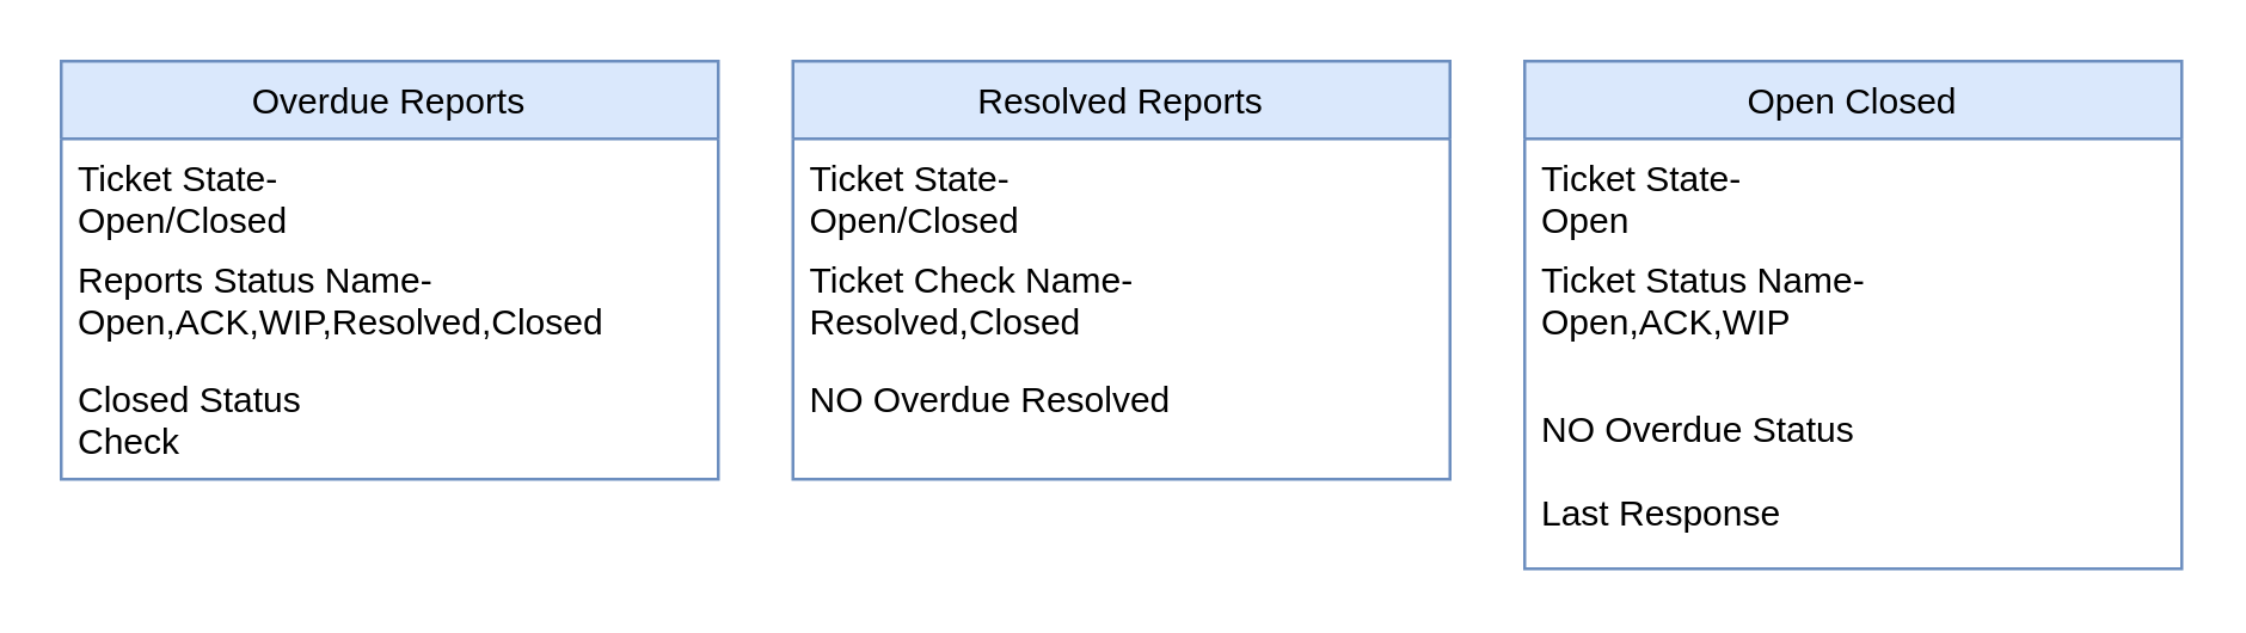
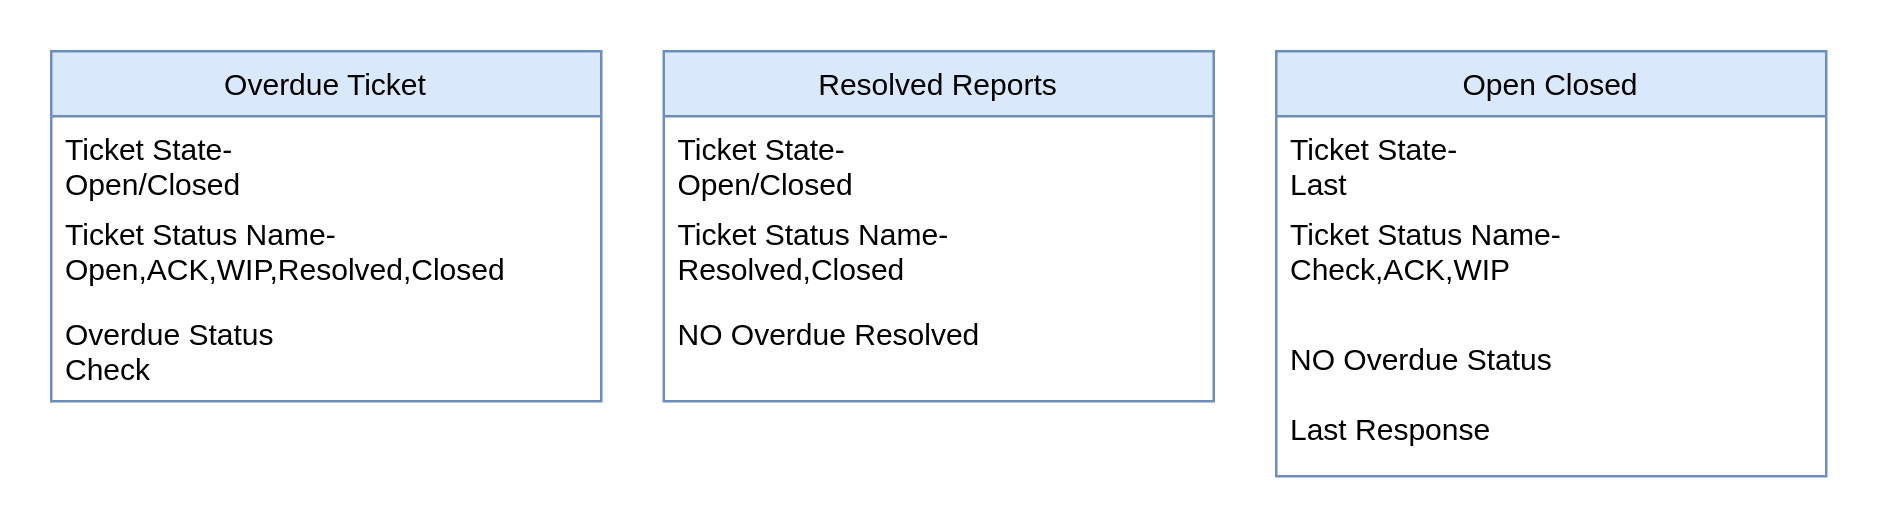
  <mxCell id="0" />
  <mxCell id="1" parent="0" />
- <mxCell id="2" value="Overdue Reports" style="swimlane;fontStyle=0;childLayout=stackLayout;horizontal=1;startSize=26;fillColor=#dae8fc;horizontalStack=0;resizeParent=1;resizeParentMax=0;resizeLast=0;collapsible=1;marginBottom=0;strokeColor=#6c8ebf;" vertex="1" parent="1"><mxGeometry x="20" y="20" width="220" height="140" as="geometry" /></mxCell>
+ <mxCell id="2" value="Overdue Ticket" style="swimlane;fontStyle=0;childLayout=stackLayout;horizontal=1;startSize=26;fillColor=#dae8fc;horizontalStack=0;resizeParent=1;resizeParentMax=0;resizeLast=0;collapsible=1;marginBottom=0;strokeColor=#6c8ebf;" vertex="1" parent="1"><mxGeometry x="20" y="20" width="220" height="140" as="geometry" /></mxCell>
  <mxCell id="3" value="Ticket State-&#10;Open/Closed" style="text;strokeColor=none;fillColor=none;align=left;verticalAlign=top;spacingLeft=4;spacingRight=4;overflow=hidden;rotatable=0;points=[[0,0.5],[1,0.5]];portConstraint=eastwest;" vertex="1" parent="2"><mxGeometry y="26" width="220" height="34" as="geometry" /></mxCell>
- <mxCell id="4" value="Reports Status Name-&#10;Open,ACK,WIP,Resolved,Closed" style="text;strokeColor=none;fillColor=none;align=left;verticalAlign=top;spacingLeft=4;spacingRight=4;overflow=hidden;rotatable=0;points=[[0,0.5],[1,0.5]];portConstraint=eastwest;" vertex="1" parent="2"><mxGeometry y="60" width="220" height="40" as="geometry" /></mxCell>
- <mxCell id="5" value="Closed Status&#10;Check" style="text;strokeColor=none;fillColor=none;align=left;verticalAlign=top;spacingLeft=4;spacingRight=4;overflow=hidden;rotatable=0;points=[[0,0.5],[1,0.5]];portConstraint=eastwest;" vertex="1" parent="2"><mxGeometry y="100" width="220" height="40" as="geometry" /></mxCell>
+ <mxCell id="4" value="Ticket Status Name-&#10;Open,ACK,WIP,Resolved,Closed" style="text;strokeColor=none;fillColor=none;align=left;verticalAlign=top;spacingLeft=4;spacingRight=4;overflow=hidden;rotatable=0;points=[[0,0.5],[1,0.5]];portConstraint=eastwest;" vertex="1" parent="2"><mxGeometry y="60" width="220" height="40" as="geometry" /></mxCell>
+ <mxCell id="5" value="Overdue Status&#10;Check" style="text;strokeColor=none;fillColor=none;align=left;verticalAlign=top;spacingLeft=4;spacingRight=4;overflow=hidden;rotatable=0;points=[[0,0.5],[1,0.5]];portConstraint=eastwest;" vertex="1" parent="2"><mxGeometry y="100" width="220" height="40" as="geometry" /></mxCell>
  <mxCell id="6" value="Resolved Reports" style="swimlane;fontStyle=0;childLayout=stackLayout;horizontal=1;startSize=26;fillColor=#dae8fc;horizontalStack=0;resizeParent=1;resizeParentMax=0;resizeLast=0;collapsible=1;marginBottom=0;strokeColor=#6c8ebf;" vertex="1" parent="1"><mxGeometry x="265" y="20" width="220" height="140" as="geometry" /></mxCell>
  <mxCell id="7" value="Ticket State-&#10;Open/Closed" style="text;strokeColor=none;fillColor=none;align=left;verticalAlign=top;spacingLeft=4;spacingRight=4;overflow=hidden;rotatable=0;points=[[0,0.5],[1,0.5]];portConstraint=eastwest;" vertex="1" parent="6"><mxGeometry y="26" width="220" height="34" as="geometry" /></mxCell>
- <mxCell id="8" value="Ticket Check Name-&#10;Resolved,Closed" style="text;strokeColor=none;fillColor=none;align=left;verticalAlign=top;spacingLeft=4;spacingRight=4;overflow=hidden;rotatable=0;points=[[0,0.5],[1,0.5]];portConstraint=eastwest;" vertex="1" parent="6"><mxGeometry y="60" width="220" height="40" as="geometry" /></mxCell>
+ <mxCell id="8" value="Ticket Status Name-&#10;Resolved,Closed" style="text;strokeColor=none;fillColor=none;align=left;verticalAlign=top;spacingLeft=4;spacingRight=4;overflow=hidden;rotatable=0;points=[[0,0.5],[1,0.5]];portConstraint=eastwest;" vertex="1" parent="6"><mxGeometry y="60" width="220" height="40" as="geometry" /></mxCell>
  <mxCell id="9" value="NO Overdue Resolved" style="text;strokeColor=none;fillColor=none;align=left;verticalAlign=top;spacingLeft=4;spacingRight=4;overflow=hidden;rotatable=0;points=[[0,0.5],[1,0.5]];portConstraint=eastwest;" vertex="1" parent="6"><mxGeometry y="100" width="220" height="40" as="geometry" /></mxCell>
  <mxCell id="10" value="Open Closed" style="swimlane;fontStyle=0;childLayout=stackLayout;horizontal=1;startSize=26;fillColor=#dae8fc;horizontalStack=0;resizeParent=1;resizeParentMax=0;resizeLast=0;collapsible=1;marginBottom=0;strokeColor=#6c8ebf;" vertex="1" parent="1"><mxGeometry x="510" y="20" width="220" height="170" as="geometry"><mxRectangle x="560" y="60" width="110" height="26" as="alternateBounds" /></mxGeometry></mxCell>
- <mxCell id="11" value="Ticket State-&#10;Open" style="text;strokeColor=none;fillColor=none;align=left;verticalAlign=top;spacingLeft=4;spacingRight=4;overflow=hidden;rotatable=0;points=[[0,0.5],[1,0.5]];portConstraint=eastwest;" vertex="1" parent="10"><mxGeometry y="26" width="220" height="34" as="geometry" /></mxCell>
- <mxCell id="12" value="Ticket Status Name-&#10;Open,ACK,WIP" style="text;strokeColor=none;fillColor=none;align=left;verticalAlign=top;spacingLeft=4;spacingRight=4;overflow=hidden;rotatable=0;points=[[0,0.5],[1,0.5]];portConstraint=eastwest;" vertex="1" parent="10"><mxGeometry y="60" width="220" height="50" as="geometry" /></mxCell>
+ <mxCell id="11" value="Ticket State-&#10;Last" style="text;strokeColor=none;fillColor=none;align=left;verticalAlign=top;spacingLeft=4;spacingRight=4;overflow=hidden;rotatable=0;points=[[0,0.5],[1,0.5]];portConstraint=eastwest;" vertex="1" parent="10"><mxGeometry y="26" width="220" height="34" as="geometry" /></mxCell>
+ <mxCell id="12" value="Ticket Status Name-&#10;Check,ACK,WIP" style="text;strokeColor=none;fillColor=none;align=left;verticalAlign=top;spacingLeft=4;spacingRight=4;overflow=hidden;rotatable=0;points=[[0,0.5],[1,0.5]];portConstraint=eastwest;" vertex="1" parent="10"><mxGeometry y="60" width="220" height="50" as="geometry" /></mxCell>
  <mxCell id="13" value="NO Overdue Status&#10;&#10;Last Response" style="text;strokeColor=none;fillColor=none;align=left;verticalAlign=top;spacingLeft=4;spacingRight=4;overflow=hidden;rotatable=0;points=[[0,0.5],[1,0.5]];portConstraint=eastwest;" vertex="1" parent="10"><mxGeometry y="110" width="220" height="60" as="geometry" /></mxCell>
